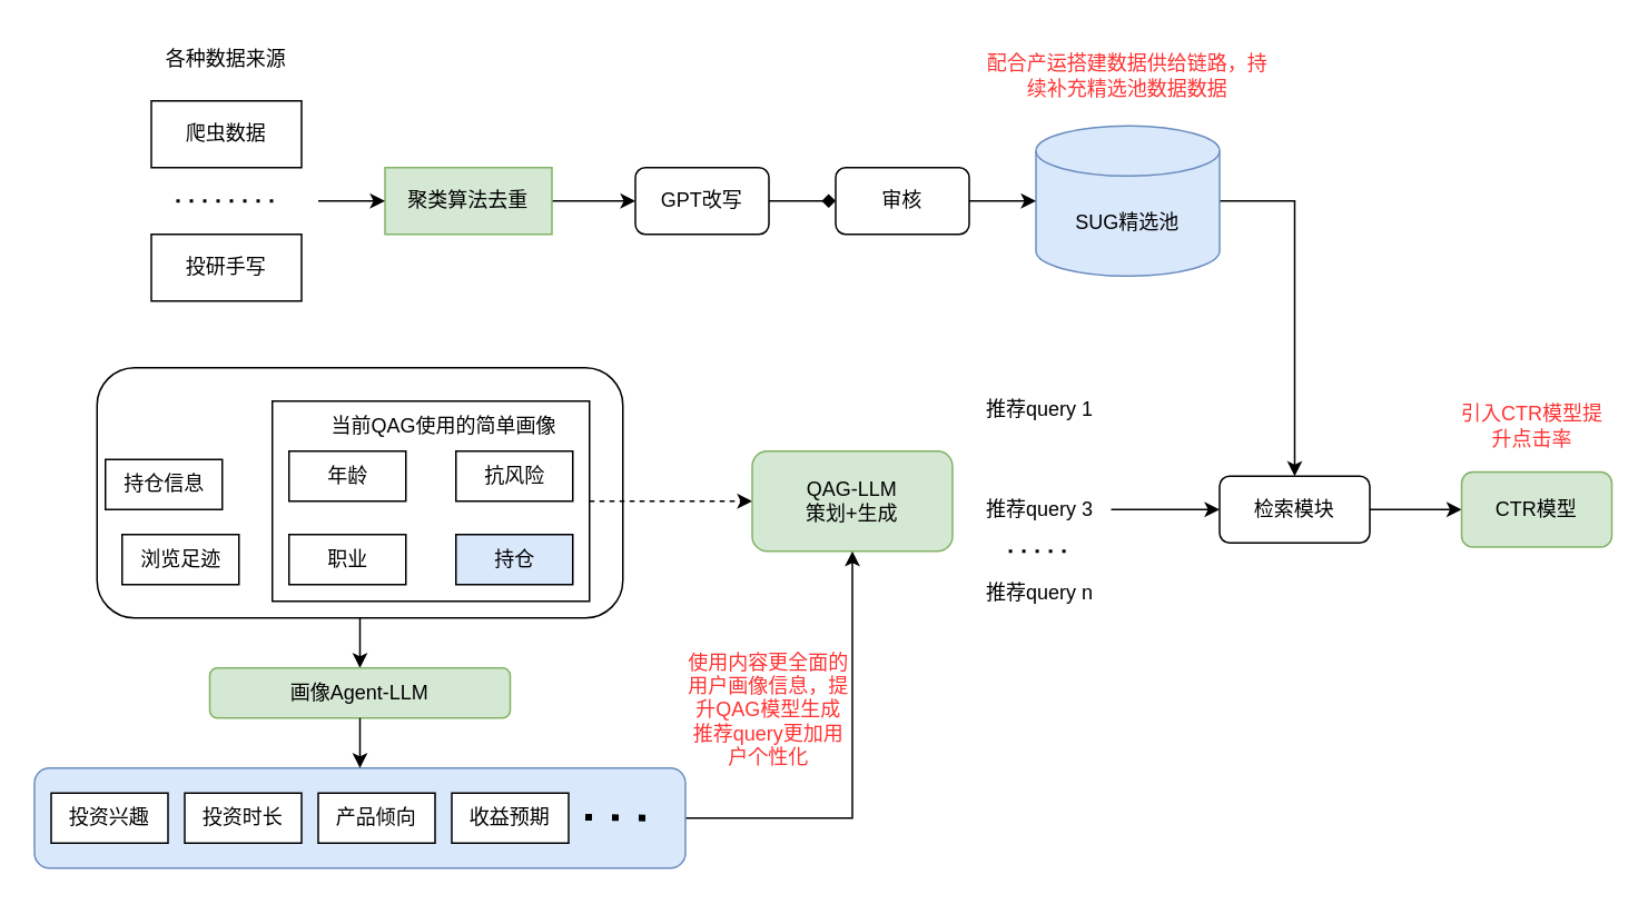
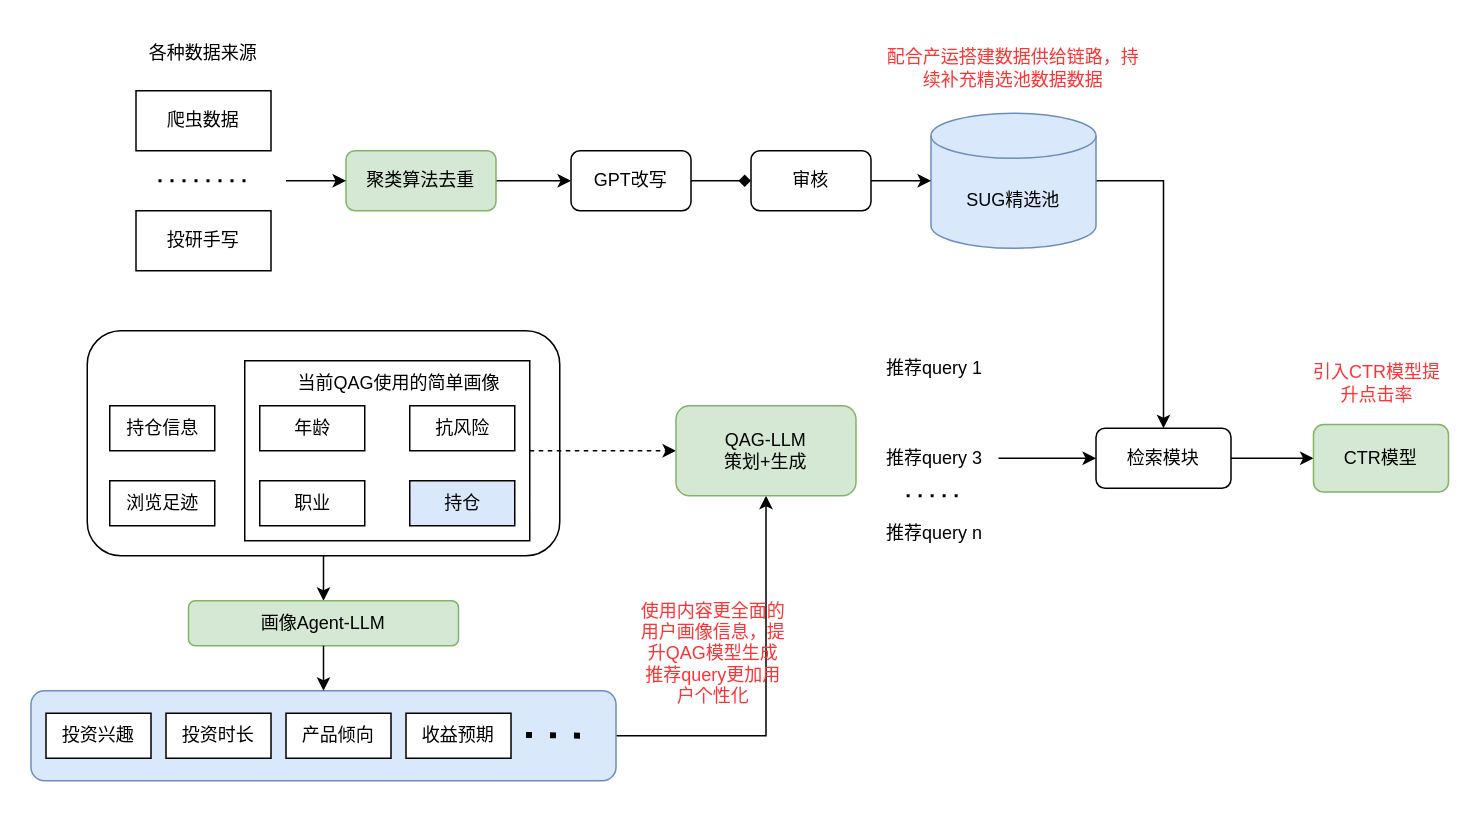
  <mxCell id="0" />
  <mxCell id="1" parent="0" />
  <mxCell id="2" style="edgeStyle=orthogonalEdgeStyle;rounded=0;orthogonalLoop=1;jettySize=auto;html=1;exitX=0.5;exitY=1;exitDx=0;exitDy=0;entryX=0.5;entryY=0;entryDx=0;entryDy=0;" edge="1" parent="1" source="3" target="27"><mxGeometry relative="1" as="geometry" /></mxCell>
  <mxCell id="3" value="" style="rounded=1;whiteSpace=wrap;html=1;" vertex="1" parent="1"><mxGeometry x="57.5" y="220" width="315" height="150" as="geometry" /></mxCell>
  <mxCell id="4" style="edgeStyle=orthogonalEdgeStyle;rounded=0;orthogonalLoop=1;jettySize=auto;html=1;exitX=1;exitY=0.5;exitDx=0;exitDy=0;entryX=0;entryY=0.5;entryDx=0;entryDy=0;dashed=1;" edge="1" parent="1" source="5" target="35"><mxGeometry relative="1" as="geometry" /></mxCell>
  <mxCell id="5" value="" style="rounded=0;whiteSpace=wrap;html=1;" vertex="1" parent="1"><mxGeometry x="162.5" y="240" width="190" height="120" as="geometry" /></mxCell>
  <mxCell id="6" value="" style="endArrow=none;dashed=1;html=1;dashPattern=1 3;strokeWidth=2;rounded=0;" edge="1" parent="1"><mxGeometry width="50" height="50" relative="1" as="geometry"><mxPoint x="105" y="120" as="sourcePoint" /><mxPoint x="165" y="120" as="targetPoint" /></mxGeometry></mxCell>
  <mxCell id="7" value="各种数据来源" style="text;html=1;align=center;verticalAlign=middle;whiteSpace=wrap;rounded=0;" vertex="1" parent="1"><mxGeometry x="95" width="80" height="30" as="geometry" y="20" /></mxCell>
  <mxCell id="8" value="爬虫数据" style="rounded=0;whiteSpace=wrap;html=1;" vertex="1" parent="1"><mxGeometry x="90" y="60" width="90" height="40" as="geometry" /></mxCell>
  <mxCell id="9" value="投研手写" style="rounded=0;whiteSpace=wrap;html=1;" vertex="1" parent="1"><mxGeometry x="90" y="140" width="90" height="40" as="geometry" /></mxCell>
  <mxCell id="10" value="" style="edgeStyle=orthogonalEdgeStyle;rounded=0;orthogonalLoop=1;jettySize=auto;html=1;" edge="1" parent="1" source="11" target="13"><mxGeometry relative="1" as="geometry" /></mxCell>
- <mxCell id="11" value="聚类算法去重" style="whiteSpace=wrap;html=1;fillColor=#d5e8d4;strokeColor=#82b366;rounded=0;" vertex="1" parent="1"><mxGeometry x="230" y="100" width="100" height="40" as="geometry" /></mxCell>
+ <mxCell id="11" value="聚类算法去重" style="rounded=1;whiteSpace=wrap;html=1;fillColor=#d5e8d4;strokeColor=#82b366;" vertex="1" parent="1"><mxGeometry x="230" y="100" width="100" height="40" as="geometry" /></mxCell>
  <mxCell id="12" value="" style="edgeStyle=orthogonalEdgeStyle;rounded=0;orthogonalLoop=1;jettySize=auto;html=1;endArrow=diamond;" edge="1" parent="1" source="13" target="18"><mxGeometry relative="1" as="geometry" /></mxCell>
  <mxCell id="13" value="GPT改写" style="rounded=1;whiteSpace=wrap;html=1;" vertex="1" parent="1"><mxGeometry x="380" y="100" width="80" height="40" as="geometry" /></mxCell>
  <mxCell id="14" value="" style="endArrow=classic;html=1;rounded=0;entryX=0;entryY=0.5;entryDx=0;entryDy=0;" edge="1" parent="1" target="11"><mxGeometry width="50" height="50" relative="1" as="geometry"><mxPoint x="190" y="120" as="sourcePoint" /><mxPoint x="650" y="280" as="targetPoint" /></mxGeometry></mxCell>
  <mxCell id="15" style="edgeStyle=orthogonalEdgeStyle;rounded=0;orthogonalLoop=1;jettySize=auto;html=1;exitX=1;exitY=0.5;exitDx=0;exitDy=0;exitPerimeter=0;entryX=0.5;entryY=0;entryDx=0;entryDy=0;" edge="1" parent="1" source="16" target="42"><mxGeometry relative="1" as="geometry" /></mxCell>
  <mxCell id="16" value="SUG精选池" style="shape=cylinder3;whiteSpace=wrap;html=1;boundedLbl=1;backgroundOutline=1;size=15;fillColor=#dae8fc;strokeColor=#6c8ebf;" vertex="1" parent="1"><mxGeometry x="620" y="75" width="110" height="90" as="geometry" /></mxCell>
  <mxCell id="17" value="" style="edgeStyle=orthogonalEdgeStyle;rounded=0;orthogonalLoop=1;jettySize=auto;html=1;" edge="1" parent="1" source="18" target="16"><mxGeometry relative="1" as="geometry" /></mxCell>
  <mxCell id="18" value="审核" style="rounded=1;whiteSpace=wrap;html=1;" vertex="1" parent="1"><mxGeometry x="500" y="100" width="80" height="40" as="geometry" /></mxCell>
  <mxCell id="19" value="年龄" style="rounded=0;whiteSpace=wrap;html=1;" vertex="1" parent="1"><mxGeometry x="172.5" y="270" width="70" height="30" as="geometry" /></mxCell>
  <mxCell id="20" value="职业" style="rounded=0;whiteSpace=wrap;html=1;" vertex="1" parent="1"><mxGeometry x="172.5" y="320" width="70" height="30" as="geometry" /></mxCell>
  <mxCell id="21" value="抗风险" style="rounded=0;whiteSpace=wrap;html=1;" vertex="1" parent="1"><mxGeometry x="272.5" y="270" width="70" height="30" as="geometry" /></mxCell>
- <mxCell id="22" value="持仓信息" style="rounded=0;whiteSpace=wrap;html=1;" vertex="1" parent="1"><mxGeometry x="62.5" y="275" width="70" height="30" as="geometry" /></mxCell>
+ <mxCell id="22" value="持仓信息" style="rounded=0;whiteSpace=wrap;html=1;" vertex="1" parent="1"><mxGeometry x="72.5" y="270" width="70" height="30" as="geometry" /></mxCell>
  <mxCell id="23" value="浏览足迹" style="rounded=0;whiteSpace=wrap;html=1;" vertex="1" parent="1"><mxGeometry x="72.5" y="320" width="70" height="30" as="geometry" /></mxCell>
  <mxCell id="24" value="持仓" style="rounded=0;whiteSpace=wrap;html=1;fillColor=#dae8fc;" vertex="1" parent="1"><mxGeometry x="272.5" y="320" width="70" height="30" as="geometry" /></mxCell>
  <mxCell id="25" style="edgeStyle=orthogonalEdgeStyle;rounded=0;orthogonalLoop=1;jettySize=auto;html=1;exitX=1;exitY=0.5;exitDx=0;exitDy=0;entryX=0.5;entryY=1;entryDx=0;entryDy=0;" edge="1" parent="1" source="26" target="35"><mxGeometry relative="1" as="geometry" /></mxCell>
  <mxCell id="26" value="" style="rounded=1;whiteSpace=wrap;html=1;fillColor=#dae8fc;strokeColor=#6c8ebf;" vertex="1" parent="1"><mxGeometry x="20" y="460" width="390" height="60" as="geometry" /></mxCell>
  <mxCell id="27" value="画像Agent-LLM" style="rounded=1;whiteSpace=wrap;html=1;fillColor=#d5e8d4;strokeColor=#82b366;" vertex="1" parent="1"><mxGeometry x="125" y="400" width="180" height="30" as="geometry" /></mxCell>
  <mxCell id="28" value="投资兴趣" style="rounded=0;whiteSpace=wrap;html=1;" vertex="1" parent="1"><mxGeometry x="30" y="475" width="70" height="30" as="geometry" /></mxCell>
  <mxCell id="29" value="产品倾向" style="rounded=0;whiteSpace=wrap;html=1;" vertex="1" parent="1"><mxGeometry x="190" y="475" width="70" height="30" as="geometry" /></mxCell>
  <mxCell id="30" value="收益预期" style="rounded=0;whiteSpace=wrap;html=1;" vertex="1" parent="1"><mxGeometry x="270" y="475" width="70" height="30" as="geometry" /></mxCell>
  <mxCell id="31" value="" style="endArrow=none;dashed=1;html=1;dashPattern=1 3;strokeWidth=4;rounded=0;" edge="1" parent="1"><mxGeometry width="50" height="50" relative="1" as="geometry"><mxPoint x="350" y="489.5" as="sourcePoint" /><mxPoint x="390" y="490" as="targetPoint" /></mxGeometry></mxCell>
  <mxCell id="32" value="投资时长" style="rounded=0;whiteSpace=wrap;html=1;" vertex="1" parent="1"><mxGeometry x="110" y="475" width="70" height="30" as="geometry" /></mxCell>
  <mxCell id="33" value="" style="endArrow=classic;html=1;rounded=0;exitX=0.5;exitY=1;exitDx=0;exitDy=0;entryX=0.5;entryY=0;entryDx=0;entryDy=0;" edge="1" parent="1" source="27" target="26"><mxGeometry width="50" height="50" relative="1" as="geometry"><mxPoint x="527.5" y="660" as="sourcePoint" /><mxPoint x="577.5" y="610" as="targetPoint" /></mxGeometry></mxCell>
  <mxCell id="34" value="当前QAG使用的简单画像" style="text;html=1;align=center;verticalAlign=middle;whiteSpace=wrap;rounded=0;" vertex="1" parent="1"><mxGeometry x="192.5" y="240" width="145" height="30" as="geometry" /></mxCell>
  <mxCell id="35" value="QAG-LLM&lt;div&gt;策划+生成&lt;/div&gt;" style="rounded=1;whiteSpace=wrap;html=1;fillColor=#d5e8d4;strokeColor=#82b366;" vertex="1" parent="1"><mxGeometry x="450" y="270" width="120" height="60" as="geometry" /></mxCell>
  <mxCell id="36" value="推荐query 1" style="text;html=1;align=center;verticalAlign=middle;whiteSpace=wrap;rounded=0;" vertex="1" parent="1"><mxGeometry x="580" y="230" width="85" height="30" as="geometry" /></mxCell>
  <mxCell id="37" value="" style="edgeStyle=orthogonalEdgeStyle;rounded=0;orthogonalLoop=1;jettySize=auto;html=1;" edge="1" parent="1" source="38" target="42"><mxGeometry relative="1" as="geometry" /></mxCell>
  <mxCell id="38" value="推荐query 3" style="text;html=1;align=center;verticalAlign=middle;whiteSpace=wrap;rounded=0;" vertex="1" parent="1"><mxGeometry x="580" y="290" width="85" height="30" as="geometry" /></mxCell>
  <mxCell id="39" value="推荐query n" style="text;html=1;align=center;verticalAlign=middle;whiteSpace=wrap;rounded=0;" vertex="1" parent="1"><mxGeometry x="580" y="340" width="85" height="30" as="geometry" /></mxCell>
  <mxCell id="40" value="" style="endArrow=none;dashed=1;html=1;dashPattern=1 3;strokeWidth=2;rounded=0;" edge="1" parent="1"><mxGeometry width="50" height="50" relative="1" as="geometry"><mxPoint x="603.75" y="330" as="sourcePoint" /><mxPoint x="641.25" y="330" as="targetPoint" /></mxGeometry></mxCell>
  <mxCell id="41" value="" style="edgeStyle=orthogonalEdgeStyle;rounded=0;orthogonalLoop=1;jettySize=auto;html=1;" edge="1" parent="1" source="42" target="45"><mxGeometry relative="1" as="geometry" /></mxCell>
  <mxCell id="42" value="检索模块" style="rounded=1;whiteSpace=wrap;html=1;" vertex="1" parent="1"><mxGeometry x="730" y="285" width="90" height="40" as="geometry" /></mxCell>
- <mxCell id="43" value="&lt;font color=&quot;#ff3333&quot;&gt;使用内容更全面的用户画像信息，提升QAG模型生成推荐query更加用户个性化&lt;/font&gt;" style="text;html=1;align=center;verticalAlign=middle;whiteSpace=wrap;rounded=0;" vertex="1" parent="1"><mxGeometry x="410" y="375" width="100" height="100" as="geometry" /></mxCell>
+ <mxCell id="43" value="&lt;font color=&quot;#ff3333&quot;&gt;使用内容更全面的用户画像信息，提升QAG模型生成推荐query更加用户个性化&lt;/font&gt;" style="text;html=1;align=center;verticalAlign=middle;whiteSpace=wrap;rounded=0;" vertex="1" parent="1"><mxGeometry x="425" y="385" width="100" height="100" as="geometry" /></mxCell>
  <mxCell id="44" value="&lt;font color=&quot;#ff3333&quot;&gt;配合产运搭建数据供给链路，持续补充精选池数据数据&lt;/font&gt;" style="text;html=1;align=center;verticalAlign=middle;whiteSpace=wrap;rounded=0;" vertex="1" parent="1"><mxGeometry x="590" y="30" width="170" height="30" as="geometry" /></mxCell>
  <mxCell id="45" value="CTR模型" style="rounded=1;whiteSpace=wrap;html=1;fillColor=#d5e8d4;strokeColor=#82b366;" vertex="1" parent="1"><mxGeometry x="875" y="282.5" width="90" height="45" as="geometry" /></mxCell>
  <mxCell id="46" value="&lt;font color=&quot;#ff3333&quot;&gt;引入CTR模型提升点击率&lt;/font&gt;" style="text;html=1;align=center;verticalAlign=middle;whiteSpace=wrap;rounded=0;" vertex="1" parent="1"><mxGeometry x="870" y="240" width="95" height="30" as="geometry" /></mxCell>
